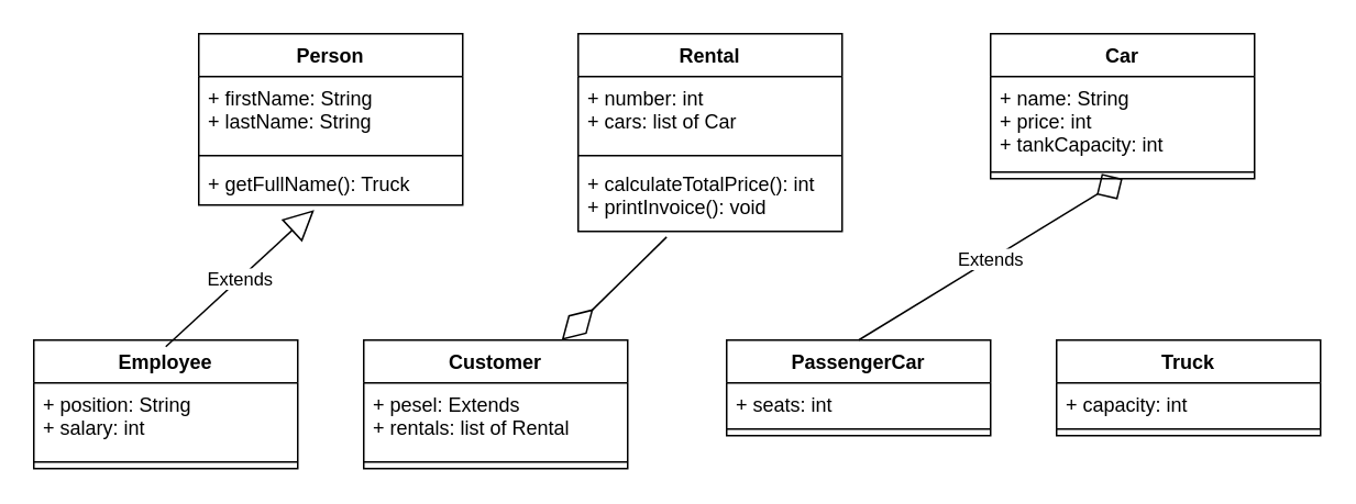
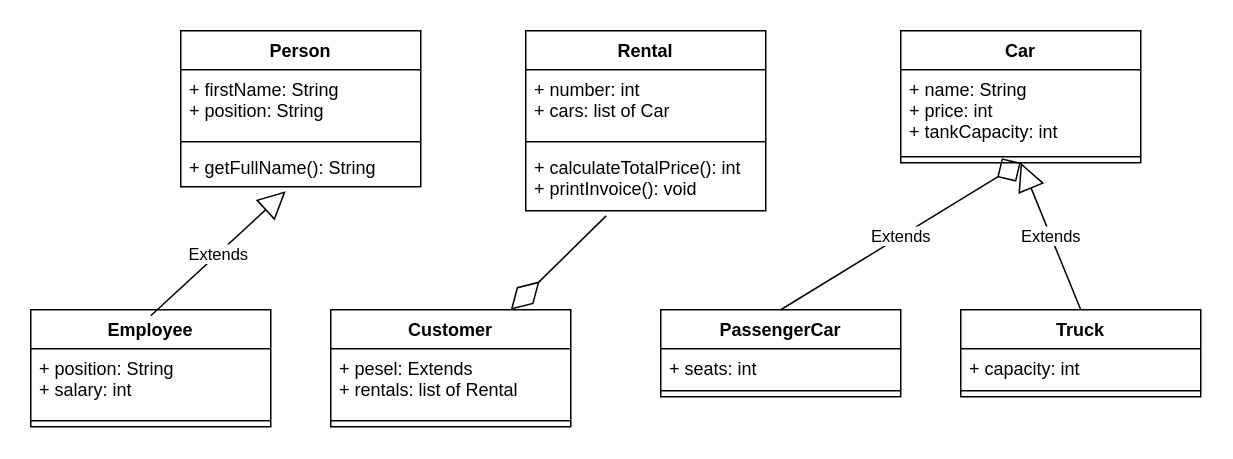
  <mxCell id="0" />
  <mxCell id="1" parent="0" />
  <mxCell id="2" value="Person&#10;" style="swimlane;fontStyle=1;align=center;verticalAlign=top;childLayout=stackLayout;horizontal=1;startSize=26;horizontalStack=0;resizeParent=1;resizeParentMax=0;resizeLast=0;collapsible=1;marginBottom=0;" vertex="1" parent="1"><mxGeometry x="120" y="20" width="160" height="104" as="geometry"><mxRectangle x="180" y="90" width="70" height="26" as="alternateBounds" /></mxGeometry></mxCell>
- <mxCell id="3" value="+ firstName: String&#10;+ lastName: String&#10;" style="text;strokeColor=none;fillColor=none;align=left;verticalAlign=top;spacingLeft=4;spacingRight=4;overflow=hidden;rotatable=0;points=[[0,0.5],[1,0.5]];portConstraint=eastwest;" vertex="1" parent="2"><mxGeometry y="26" width="160" height="44" as="geometry" /></mxCell>
+ <mxCell id="3" value="+ firstName: String&#10;+ position: String&#10;" style="text;strokeColor=none;fillColor=none;align=left;verticalAlign=top;spacingLeft=4;spacingRight=4;overflow=hidden;rotatable=0;points=[[0,0.5],[1,0.5]];portConstraint=eastwest;" vertex="1" parent="2"><mxGeometry y="26" width="160" height="44" as="geometry" /></mxCell>
  <mxCell id="4" value="" style="line;strokeWidth=1;fillColor=none;align=left;verticalAlign=middle;spacingTop=-1;spacingLeft=3;spacingRight=3;rotatable=0;labelPosition=right;points=[];portConstraint=eastwest;" vertex="1" parent="2"><mxGeometry y="70" width="160" height="8" as="geometry" /></mxCell>
- <mxCell id="5" value="+ getFullName(): Truck" style="text;strokeColor=none;fillColor=none;align=left;verticalAlign=top;spacingLeft=4;spacingRight=4;overflow=hidden;rotatable=0;points=[[0,0.5],[1,0.5]];portConstraint=eastwest;" vertex="1" parent="2"><mxGeometry y="78" width="160" height="26" as="geometry" /></mxCell>
+ <mxCell id="5" value="+ getFullName(): String" style="text;strokeColor=none;fillColor=none;align=left;verticalAlign=top;spacingLeft=4;spacingRight=4;overflow=hidden;rotatable=0;points=[[0,0.5],[1,0.5]];portConstraint=eastwest;" vertex="1" parent="2"><mxGeometry y="78" width="160" height="26" as="geometry" /></mxCell>
  <mxCell id="6" value="Employee&#10;" style="swimlane;fontStyle=1;align=center;verticalAlign=top;childLayout=stackLayout;horizontal=1;startSize=26;horizontalStack=0;resizeParent=1;resizeParentMax=0;resizeLast=0;collapsible=1;marginBottom=0;" vertex="1" parent="1"><mxGeometry x="20" y="206" width="160" height="78" as="geometry"><mxRectangle x="180" y="90" width="70" height="26" as="alternateBounds" /></mxGeometry></mxCell>
  <mxCell id="7" value="+ position: String&#10;+ salary: int&#10;" style="text;strokeColor=none;fillColor=none;align=left;verticalAlign=top;spacingLeft=4;spacingRight=4;overflow=hidden;rotatable=0;points=[[0,0.5],[1,0.5]];portConstraint=eastwest;" vertex="1" parent="6"><mxGeometry y="26" width="160" height="44" as="geometry" /></mxCell>
  <mxCell id="8" value="" style="line;strokeWidth=1;fillColor=none;align=left;verticalAlign=middle;spacingTop=-1;spacingLeft=3;spacingRight=3;rotatable=0;labelPosition=right;points=[];portConstraint=eastwest;" vertex="1" parent="6"><mxGeometry y="70" width="160" height="8" as="geometry" /></mxCell>
  <mxCell id="9" value="Customer&#10;" style="swimlane;fontStyle=1;align=center;verticalAlign=top;childLayout=stackLayout;horizontal=1;startSize=26;horizontalStack=0;resizeParent=1;resizeParentMax=0;resizeLast=0;collapsible=1;marginBottom=0;" vertex="1" parent="1"><mxGeometry x="220" y="206" width="160" height="78" as="geometry"><mxRectangle x="180" y="90" width="70" height="26" as="alternateBounds" /></mxGeometry></mxCell>
  <mxCell id="10" value="+ pesel: Extends&#10;+ rentals: list of Rental&#10;" style="text;strokeColor=none;fillColor=none;align=left;verticalAlign=top;spacingLeft=4;spacingRight=4;overflow=hidden;rotatable=0;points=[[0,0.5],[1,0.5]];portConstraint=eastwest;" vertex="1" parent="9"><mxGeometry y="26" width="160" height="44" as="geometry" /></mxCell>
  <mxCell id="11" value="" style="line;strokeWidth=1;fillColor=none;align=left;verticalAlign=middle;spacingTop=-1;spacingLeft=3;spacingRight=3;rotatable=0;labelPosition=right;points=[];portConstraint=eastwest;" vertex="1" parent="9"><mxGeometry y="70" width="160" height="8" as="geometry" /></mxCell>
  <mxCell id="12" value="Rental&#10;" style="swimlane;fontStyle=1;align=center;verticalAlign=top;childLayout=stackLayout;horizontal=1;startSize=26;horizontalStack=0;resizeParent=1;resizeParentMax=0;resizeLast=0;collapsible=1;marginBottom=0;" vertex="1" parent="1"><mxGeometry x="350" y="20" width="160" height="120" as="geometry"><mxRectangle x="180" y="90" width="70" height="26" as="alternateBounds" /></mxGeometry></mxCell>
  <mxCell id="13" value="+ number: int&#10;+ cars: list of Car&#10;" style="text;strokeColor=none;fillColor=none;align=left;verticalAlign=top;spacingLeft=4;spacingRight=4;overflow=hidden;rotatable=0;points=[[0,0.5],[1,0.5]];portConstraint=eastwest;" vertex="1" parent="12"><mxGeometry y="26" width="160" height="44" as="geometry" /></mxCell>
  <mxCell id="14" value="" style="line;strokeWidth=1;fillColor=none;align=left;verticalAlign=middle;spacingTop=-1;spacingLeft=3;spacingRight=3;rotatable=0;labelPosition=right;points=[];portConstraint=eastwest;" vertex="1" parent="12"><mxGeometry y="70" width="160" height="8" as="geometry" /></mxCell>
  <mxCell id="15" value="+ calculateTotalPrice(): int&#10;+ printInvoice(): void&#10;" style="text;strokeColor=none;fillColor=none;align=left;verticalAlign=top;spacingLeft=4;spacingRight=4;overflow=hidden;rotatable=0;points=[[0,0.5],[1,0.5]];portConstraint=eastwest;" vertex="1" parent="12"><mxGeometry y="78" width="160" height="42" as="geometry" /></mxCell>
  <mxCell id="16" value="Car&#10;" style="swimlane;fontStyle=1;align=center;verticalAlign=top;childLayout=stackLayout;horizontal=1;startSize=26;horizontalStack=0;resizeParent=1;resizeParentMax=0;resizeLast=0;collapsible=1;marginBottom=0;" vertex="1" parent="1"><mxGeometry x="600" y="20" width="160" height="88" as="geometry"><mxRectangle x="180" y="90" width="70" height="26" as="alternateBounds" /></mxGeometry></mxCell>
  <mxCell id="17" value="+ name: String&#10;+ price: int&#10;+ tankCapacity: int&#10;" style="text;strokeColor=none;fillColor=none;align=left;verticalAlign=top;spacingLeft=4;spacingRight=4;overflow=hidden;rotatable=0;points=[[0,0.5],[1,0.5]];portConstraint=eastwest;" vertex="1" parent="16"><mxGeometry y="26" width="160" height="54" as="geometry" /></mxCell>
  <mxCell id="18" value="" style="line;strokeWidth=1;fillColor=none;align=left;verticalAlign=middle;spacingTop=-1;spacingLeft=3;spacingRight=3;rotatable=0;labelPosition=right;points=[];portConstraint=eastwest;" vertex="1" parent="16"><mxGeometry y="80" width="160" height="8" as="geometry" /></mxCell>
  <mxCell id="19" value="PassengerCar&#10;" style="swimlane;fontStyle=1;align=center;verticalAlign=top;childLayout=stackLayout;horizontal=1;startSize=26;horizontalStack=0;resizeParent=1;resizeParentMax=0;resizeLast=0;collapsible=1;marginBottom=0;" vertex="1" parent="1"><mxGeometry x="440" y="206" width="160" height="58" as="geometry"><mxRectangle x="180" y="90" width="70" height="26" as="alternateBounds" /></mxGeometry></mxCell>
  <mxCell id="20" value="+ seats: int" style="text;strokeColor=none;fillColor=none;align=left;verticalAlign=top;spacingLeft=4;spacingRight=4;overflow=hidden;rotatable=0;points=[[0,0.5],[1,0.5]];portConstraint=eastwest;" vertex="1" parent="19"><mxGeometry y="26" width="160" height="24" as="geometry" /></mxCell>
  <mxCell id="21" value="" style="line;strokeWidth=1;fillColor=none;align=left;verticalAlign=middle;spacingTop=-1;spacingLeft=3;spacingRight=3;rotatable=0;labelPosition=right;points=[];portConstraint=eastwest;" vertex="1" parent="19"><mxGeometry y="50" width="160" height="8" as="geometry" /></mxCell>
  <mxCell id="22" value="Truck&#10;" style="swimlane;fontStyle=1;align=center;verticalAlign=top;childLayout=stackLayout;horizontal=1;startSize=26;horizontalStack=0;resizeParent=1;resizeParentMax=0;resizeLast=0;collapsible=1;marginBottom=0;" vertex="1" parent="1"><mxGeometry x="640" y="206" width="160" height="58" as="geometry"><mxRectangle x="180" y="90" width="70" height="26" as="alternateBounds" /></mxGeometry></mxCell>
  <mxCell id="23" value="+ capacity: int" style="text;strokeColor=none;fillColor=none;align=left;verticalAlign=top;spacingLeft=4;spacingRight=4;overflow=hidden;rotatable=0;points=[[0,0.5],[1,0.5]];portConstraint=eastwest;" vertex="1" parent="22"><mxGeometry y="26" width="160" height="24" as="geometry" /></mxCell>
  <mxCell id="24" value="" style="line;strokeWidth=1;fillColor=none;align=left;verticalAlign=middle;spacingTop=-1;spacingLeft=3;spacingRight=3;rotatable=0;labelPosition=right;points=[];portConstraint=eastwest;" vertex="1" parent="22"><mxGeometry y="50" width="160" height="8" as="geometry" /></mxCell>
  <mxCell id="25" value="Extends" style="endArrow=block;endSize=16;endFill=0;html=1;" edge="1" parent="1"><mxGeometry width="160" relative="1" as="geometry"><mxPoint x="100" y="210" as="sourcePoint" /><mxPoint x="190" y="127" as="targetPoint" /></mxGeometry></mxCell>
  <mxCell id="26" value="Extends" style="endArrow=diamond;endSize=16;endFill=0;html=1;entryX=0.5;entryY=1;entryDx=0;entryDy=0;exitX=0.5;exitY=0;exitDx=0;exitDy=0;" edge="1" parent="1" source="19" target="16"><mxGeometry width="160" relative="1" as="geometry"><mxPoint x="20" y="310" as="sourcePoint" /><mxPoint x="180" y="310" as="targetPoint" /></mxGeometry></mxCell>
+ <mxCell id="27" value="Extends" style="endArrow=block;endSize=16;endFill=0;html=1;entryX=0.5;entryY=1;entryDx=0;entryDy=0;exitX=0.5;exitY=0;exitDx=0;exitDy=0;" edge="1" parent="1" source="22" target="16"><mxGeometry width="160" relative="1" as="geometry"><mxPoint x="20" y="310" as="sourcePoint" /><mxPoint x="180" y="310" as="targetPoint" /></mxGeometry></mxCell>
  <mxCell id="28" value="" style="endArrow=diamondThin;endFill=0;endSize=24;html=1;exitX=0.335;exitY=1.081;exitDx=0;exitDy=0;exitPerimeter=0;entryX=0.75;entryY=0;entryDx=0;entryDy=0;" edge="1" parent="1" source="15" target="9"><mxGeometry width="160" relative="1" as="geometry"><mxPoint x="290" y="350" as="sourcePoint" /><mxPoint x="450" y="350" as="targetPoint" /></mxGeometry></mxCell>
